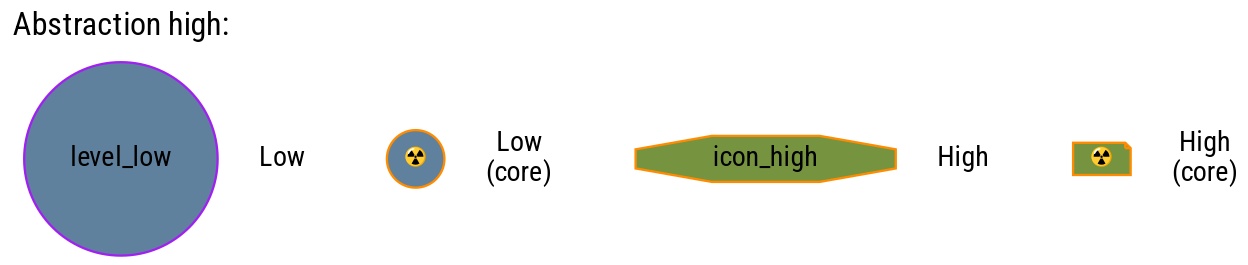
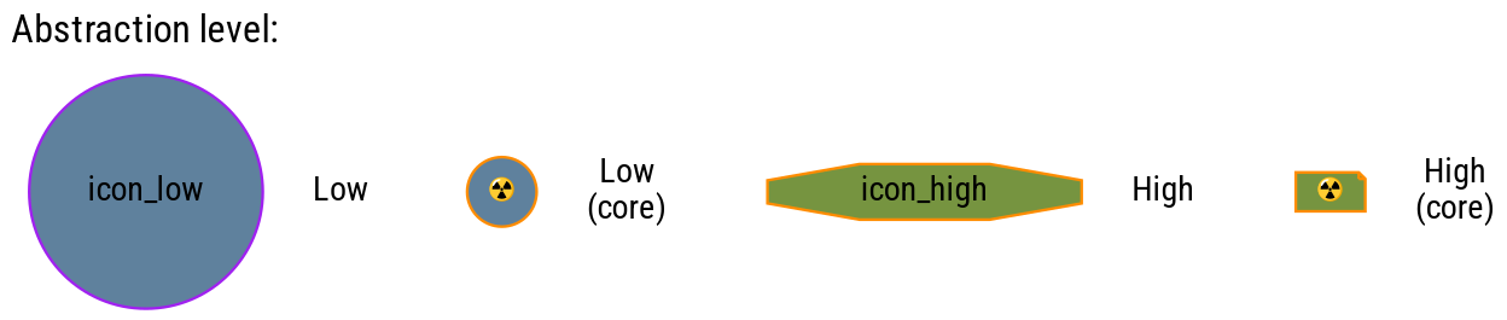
  digraph {
    fontname="Roboto Condensed"
    rankdir=TB
    ranksep=0.1
    node [color=darkorange fillcolor=none fontcolor="#000000" fontname="Roboto Condensed" fontsize=12 margin="0.2,0.0" shape=plain style=filled]
    edge [constraint=0 fontname="Roboto Condensed" minlen=0 style=invis]
-   icon_low [color=purple fillcolor="#5f819d" height=.2 shape=circle width=.35 label=level_low]
+   icon_low [color=purple fillcolor="#5f819d" height=.2 shape=circle width=.35]
    n2 [color=purple height=.5 label=Low width=1.0]
    n3 [fillcolor="#5f819d" fixedsize=1 fontsize=8 height=.2 label="☢️" shape=circle width=.35]
    icon_high [fillcolor="#769440" height=.2 shape=octagon width=.35]
    n5 [height=.5 label=High width=1.0]
    n6 [fillcolor="#769440" fixedsize=1 fontsize=8 height=.2 label="☢️" shape=note width=.35]
    n7 [color=purple height=.5 label="Low\n(core)" width=1.0]
    n8 [color=purple height=.5 label="High\n(core)" width=1.0]
-   n9 [fontsize=14 height=.5 label="Abstraction high:" width=1.0]
+   n9 [fontsize=14 height=.5 label="Abstraction level:" width=1.0]
    subgraph sub_1 {
      rank=sink
      icon_low
      n2
      n3
      icon_high
      n5
      n6
      n7
      n8
    }
    icon_low -> n2
    n2 -> n3 [constraint=1 minlen=2]
    n3 -> n7
    icon_high -> n5
    n5 -> n6 [constraint=1 minlen=2]
    n6 -> n8
    n7 -> icon_high [constraint=1 minlen=2]
    n9 -> icon_low [minlen=3]
  }
